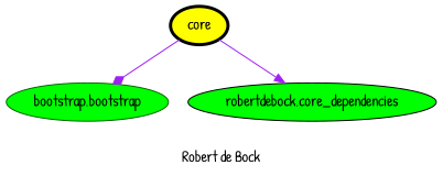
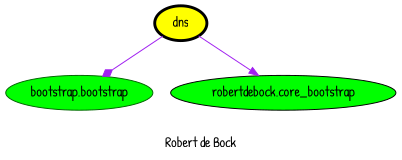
  digraph {
    fontname="Patrick Hand"
    label="Robert de Bock"
    node [color=black fillcolor=green fontname="Patrick Hand" style=filled]
    edge [color=purple fontname="Patrick Hand"]
-   dns [fillcolor=yellow penwidth=3 label=core]
+   dns [fillcolor=yellow penwidth=3]
    n2 [color=darkgreen label="bootstrap.bootstrap"]
-   "robertdebock.core_dependencies"
+   "robertdebock.core_dependencies" [label="robertdebock.core_bootstrap"]
    dns -> n2 [arrowhead=diamond]
    dns -> "robertdebock.core_dependencies" [arrowhead=normal]
  }
